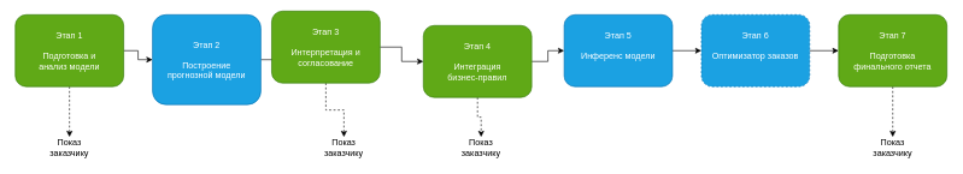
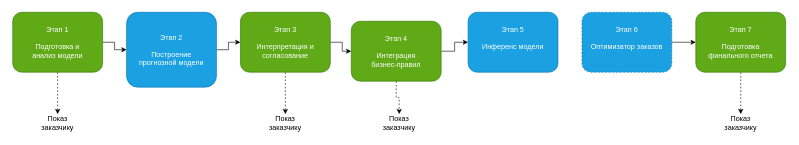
  <mxCell id="0" />
  <mxCell id="1" parent="0" />
  <mxCell id="2" style="edgeStyle=orthogonalEdgeStyle;rounded=0;orthogonalLoop=1;jettySize=auto;html=1;entryX=0;entryY=0.5;entryDx=0;entryDy=0;" edge="1" parent="1" source="4" target="6"><mxGeometry relative="1" as="geometry" /></mxCell>
  <mxCell id="3" style="edgeStyle=orthogonalEdgeStyle;rounded=0;orthogonalLoop=1;jettySize=auto;html=1;entryX=0.5;entryY=0;entryDx=0;entryDy=0;dashed=1;" edge="1" parent="1" source="4" target="19"><mxGeometry relative="1" as="geometry" /></mxCell>
  <mxCell id="4" value="Этап 1&lt;div&gt;&lt;br&gt;&lt;/div&gt;&lt;div&gt;Подготовка и &lt;br&gt;анализ модели&lt;/div&gt;" style="rounded=1;whiteSpace=wrap;html=1;fillColor=#60a917;fontColor=#ffffff;strokeColor=#2D7600;" vertex="1" parent="1"><mxGeometry x="20" y="20" width="150" height="100" as="geometry" /></mxCell>
  <mxCell id="5" style="edgeStyle=orthogonalEdgeStyle;rounded=0;orthogonalLoop=1;jettySize=auto;html=1;entryX=0;entryY=0.5;entryDx=0;entryDy=0;" edge="1" parent="1" source="6" target="9"><mxGeometry relative="1" as="geometry" /></mxCell>
  <mxCell id="6" value="Этап 2&lt;div&gt;&lt;br&gt;&lt;/div&gt;&lt;div&gt;Построение &lt;br&gt;прогнозной модели&lt;/div&gt;" style="rounded=1;whiteSpace=wrap;html=1;fillColor=#1ba1e2;fontColor=#ffffff;strokeColor=#006EAF;" vertex="1" parent="1"><mxGeometry x="210" y="20" width="150" height="125" as="geometry" /></mxCell>
  <mxCell id="7" style="edgeStyle=orthogonalEdgeStyle;rounded=0;orthogonalLoop=1;jettySize=auto;html=1;entryX=0;entryY=0.5;entryDx=0;entryDy=0;" edge="1" parent="1" source="9" target="12"><mxGeometry relative="1" as="geometry" /></mxCell>
  <mxCell id="8" style="edgeStyle=orthogonalEdgeStyle;rounded=0;orthogonalLoop=1;jettySize=auto;html=1;entryX=0.5;entryY=0;entryDx=0;entryDy=0;dashed=1;" edge="1" parent="1" source="9" target="20"><mxGeometry relative="1" as="geometry" /></mxCell>
- <mxCell id="9" value="Этап 3&lt;div&gt;&lt;br&gt;&lt;/div&gt;&lt;div&gt;Интерпретация и согласование&lt;/div&gt;" style="rounded=1;whiteSpace=wrap;html=1;fillColor=#60a917;fontColor=#ffffff;strokeColor=#2D7600;" vertex="1" parent="1"><mxGeometry x="375" y="15" width="150" height="100" as="geometry" /></mxCell>
+ <mxCell id="9" value="Этап 3&lt;div&gt;&lt;br&gt;&lt;/div&gt;&lt;div&gt;Интерпретация и согласование&lt;/div&gt;" style="rounded=1;whiteSpace=wrap;html=1;fillColor=#60a917;fontColor=#ffffff;strokeColor=#2D7600;" vertex="1" parent="1"><mxGeometry x="400" y="20" width="150" height="100" as="geometry" /></mxCell>
  <mxCell id="10" style="edgeStyle=orthogonalEdgeStyle;rounded=0;orthogonalLoop=1;jettySize=auto;html=1;" edge="1" parent="1" source="12" target="14"><mxGeometry relative="1" as="geometry" /></mxCell>
  <mxCell id="11" style="edgeStyle=orthogonalEdgeStyle;rounded=0;orthogonalLoop=1;jettySize=auto;html=1;entryX=0.5;entryY=0;entryDx=0;entryDy=0;dashed=1;" edge="1" parent="1" source="12" target="21"><mxGeometry relative="1" as="geometry" /></mxCell>
  <mxCell id="12" value="Этап 4&lt;div&gt;&lt;br&gt;&lt;/div&gt;&lt;div&gt;Интеграция &lt;br&gt;бизнес-правил&lt;/div&gt;" style="rounded=1;whiteSpace=wrap;html=1;fillColor=#60a917;fontColor=#ffffff;strokeColor=#2D7600;" vertex="1" parent="1"><mxGeometry x="585" y="35" width="150" height="100" as="geometry" /></mxCell>
- <mxCell id="13" style="edgeStyle=orthogonalEdgeStyle;rounded=0;orthogonalLoop=1;jettySize=auto;html=1;" edge="1" parent="1" source="14" target="16"><mxGeometry relative="1" as="geometry" /></mxCell>
  <mxCell id="14" value="Этап 5&lt;div&gt;&lt;br&gt;&lt;/div&gt;&lt;div&gt;&lt;span style=&quot;background-color: transparent;&quot;&gt;Инференс модели&lt;/span&gt;&lt;/div&gt;&lt;div&gt;&lt;span style=&quot;background-color: transparent;&quot;&gt;&lt;br&gt;&lt;/span&gt;&lt;/div&gt;" style="rounded=1;whiteSpace=wrap;html=1;fillColor=#1ba1e2;fontColor=#ffffff;strokeColor=#006EAF;" vertex="1" parent="1"><mxGeometry x="780" y="20" width="150" height="100" as="geometry" /></mxCell>
  <mxCell id="15" style="edgeStyle=orthogonalEdgeStyle;rounded=0;orthogonalLoop=1;jettySize=auto;html=1;entryX=0;entryY=0.5;entryDx=0;entryDy=0;" edge="1" parent="1" source="16" target="18"><mxGeometry relative="1" as="geometry" /></mxCell>
  <mxCell id="16" value="Этап 6&lt;div&gt;&lt;br&gt;&lt;/div&gt;&lt;div&gt;Оптимизатор заказов&lt;/div&gt;&lt;div&gt;&lt;br&gt;&lt;/div&gt;" style="rounded=1;whiteSpace=wrap;html=1;fillColor=#1ba1e2;fontColor=#ffffff;strokeColor=#006EAF;dashed=1;" vertex="1" parent="1"><mxGeometry x="970" y="20" width="150" height="100" as="geometry" /></mxCell>
  <mxCell id="17" style="edgeStyle=orthogonalEdgeStyle;rounded=0;orthogonalLoop=1;jettySize=auto;html=1;entryX=0.5;entryY=0;entryDx=0;entryDy=0;dashed=1;" edge="1" parent="1" source="18" target="22"><mxGeometry relative="1" as="geometry" /></mxCell>
  <mxCell id="18" value="Этап 7&lt;div&gt;&lt;br&gt;&lt;/div&gt;&lt;div&gt;Подготовка &lt;br&gt;финального отчета&lt;/div&gt;" style="rounded=1;whiteSpace=wrap;html=1;fillColor=#60a917;fontColor=#ffffff;strokeColor=#2D7600;" vertex="1" parent="1"><mxGeometry x="1160" y="20" width="150" height="100" as="geometry" /></mxCell>
  <mxCell id="19" value="Показ заказчику" style="text;html=1;align=center;verticalAlign=middle;whiteSpace=wrap;rounded=0;" vertex="1" parent="1"><mxGeometry x="65" y="190" width="60" height="30" as="geometry" /></mxCell>
  <mxCell id="20" value="Показ заказчику" style="text;html=1;align=center;verticalAlign=middle;whiteSpace=wrap;rounded=0;" vertex="1" parent="1"><mxGeometry x="445" y="190" width="60" height="30" as="geometry" /></mxCell>
  <mxCell id="21" value="Показ заказчику" style="text;html=1;align=center;verticalAlign=middle;whiteSpace=wrap;rounded=0;" vertex="1" parent="1"><mxGeometry x="635" y="190" width="60" height="30" as="geometry" /></mxCell>
  <mxCell id="22" value="Показ заказчику" style="text;html=1;align=center;verticalAlign=middle;whiteSpace=wrap;rounded=0;" vertex="1" parent="1"><mxGeometry x="1205" y="190" width="60" height="30" as="geometry" /></mxCell>
